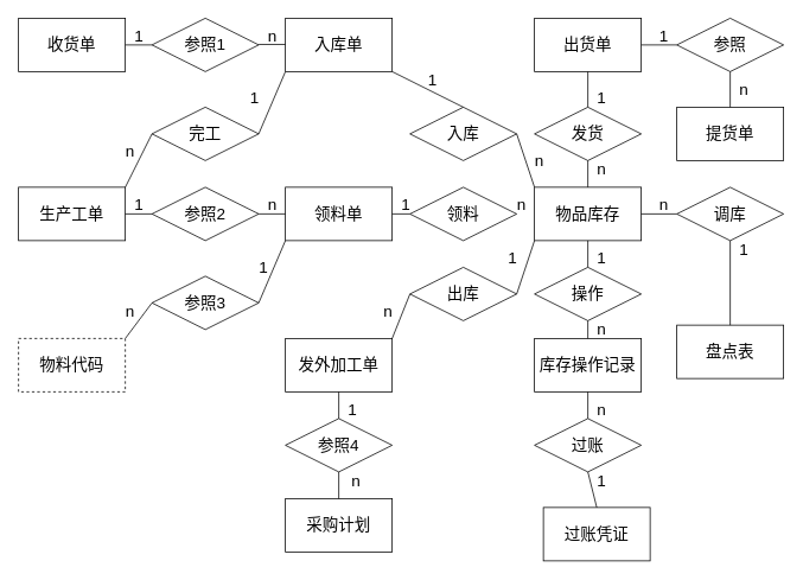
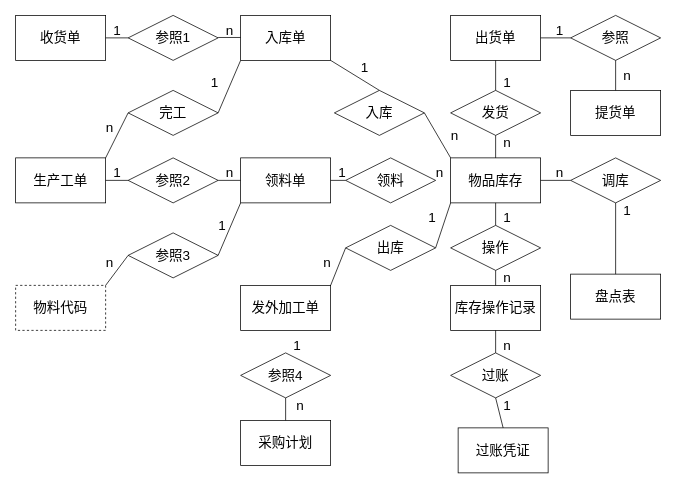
  <mxCell id="0" />
  <mxCell id="1" parent="0" />
  <mxCell id="2" value="&lt;font style=&quot;font-size: 18px;&quot;&gt;入库单&lt;/font&gt;" style="rounded=0;whiteSpace=wrap;html=1;" parent="1" vertex="1"><mxGeometry x="320" y="20" width="120" height="60" as="geometry" /></mxCell>
- <mxCell id="3" value="入库" style="shape=rhombus;perimeter=rhombusPerimeter;whiteSpace=wrap;html=1;align=center;fontSize=18;" parent="1" vertex="1"><mxGeometry x="460" y="120" width="120" height="60" as="geometry" /></mxCell>
+ <mxCell id="3" value="入库" style="shape=rhombus;perimeter=rhombusPerimeter;whiteSpace=wrap;html=1;align=center;fontSize=18;" parent="1" vertex="1"><mxGeometry x="445" y="120" width="120" height="60" as="geometry" /></mxCell>
  <mxCell id="4" value="" style="endArrow=none;html=1;rounded=0;fontSize=18;entryX=0.5;entryY=0;entryDx=0;entryDy=0;exitX=1;exitY=1;exitDx=0;exitDy=0;" parent="1" source="2" target="3" edge="1"><mxGeometry width="50" height="50" relative="1" as="geometry"><mxPoint x="430" y="140" as="sourcePoint" /><mxPoint x="480" y="90" as="targetPoint" /></mxGeometry></mxCell>
  <mxCell id="5" value="&lt;font style=&quot;font-size: 18px;&quot;&gt;领料单&lt;/font&gt;" style="rounded=0;whiteSpace=wrap;html=1;" parent="1" vertex="1"><mxGeometry x="320" y="210" width="120" height="60" as="geometry" /></mxCell>
  <mxCell id="6" value="领料" style="shape=rhombus;perimeter=rhombusPerimeter;whiteSpace=wrap;html=1;align=center;fontSize=18;" parent="1" vertex="1"><mxGeometry x="460" y="210" width="120" height="60" as="geometry" /></mxCell>
  <mxCell id="7" value="&lt;font style=&quot;font-size: 18px;&quot;&gt;物品库存&lt;/font&gt;" style="rounded=0;whiteSpace=wrap;html=1;" parent="1" vertex="1"><mxGeometry x="600" y="210" width="120" height="60" as="geometry" /></mxCell>
  <mxCell id="8" value="发货" style="shape=rhombus;perimeter=rhombusPerimeter;whiteSpace=wrap;html=1;align=center;fontSize=18;" parent="1" vertex="1"><mxGeometry x="600" y="120" width="120" height="60" as="geometry" /></mxCell>
  <mxCell id="9" value="&lt;font style=&quot;font-size: 18px;&quot;&gt;出货单&lt;/font&gt;" style="rounded=0;whiteSpace=wrap;html=1;" parent="1" vertex="1"><mxGeometry x="600" y="20" width="120" height="60" as="geometry" /></mxCell>
  <mxCell id="10" value="&lt;font style=&quot;font-size: 18px;&quot;&gt;盘点表&lt;/font&gt;" style="rounded=0;whiteSpace=wrap;html=1;" parent="1" vertex="1"><mxGeometry x="760" y="365" width="120" height="60" as="geometry" /></mxCell>
  <mxCell id="11" value="调库" style="shape=rhombus;perimeter=rhombusPerimeter;whiteSpace=wrap;html=1;align=center;fontSize=18;" parent="1" vertex="1"><mxGeometry x="760" y="210" width="120" height="60" as="geometry" /></mxCell>
  <mxCell id="12" value="&lt;font style=&quot;font-size: 18px;&quot;&gt;提货单&lt;/font&gt;" style="rounded=0;whiteSpace=wrap;html=1;" parent="1" vertex="1"><mxGeometry x="760" y="120" width="120" height="60" as="geometry" /></mxCell>
  <mxCell id="13" value="参照" style="shape=rhombus;perimeter=rhombusPerimeter;whiteSpace=wrap;html=1;align=center;fontSize=18;" parent="1" vertex="1"><mxGeometry x="760" y="20" width="120" height="60" as="geometry" /></mxCell>
  <mxCell id="14" value="" style="endArrow=none;html=1;rounded=0;fontSize=18;entryX=0;entryY=0.5;entryDx=0;entryDy=0;exitX=1;exitY=0.5;exitDx=0;exitDy=0;" parent="1" source="5" target="6" edge="1"><mxGeometry width="50" height="50" relative="1" as="geometry"><mxPoint x="450" y="250" as="sourcePoint" /><mxPoint x="530" y="290" as="targetPoint" /></mxGeometry></mxCell>
  <mxCell id="15" value="" style="endArrow=none;html=1;rounded=0;fontSize=18;entryX=0;entryY=0;entryDx=0;entryDy=0;exitX=1;exitY=0.5;exitDx=0;exitDy=0;" parent="1" source="3" target="7" edge="1"><mxGeometry width="50" height="50" relative="1" as="geometry"><mxPoint x="470" y="110" as="sourcePoint" /><mxPoint x="550" y="150" as="targetPoint" /></mxGeometry></mxCell>
  <mxCell id="16" value="" style="endArrow=none;html=1;rounded=0;fontSize=18;entryX=0.5;entryY=0;entryDx=0;entryDy=0;exitX=0.5;exitY=1;exitDx=0;exitDy=0;" parent="1" source="8" target="7" edge="1"><mxGeometry width="50" height="50" relative="1" as="geometry"><mxPoint x="480" y="120" as="sourcePoint" /><mxPoint x="560" y="160" as="targetPoint" /></mxGeometry></mxCell>
  <mxCell id="17" value="" style="endArrow=none;html=1;rounded=0;fontSize=18;entryX=0.5;entryY=0;entryDx=0;entryDy=0;exitX=0.5;exitY=1;exitDx=0;exitDy=0;" parent="1" source="9" target="8" edge="1"><mxGeometry width="50" height="50" relative="1" as="geometry"><mxPoint x="490" y="130" as="sourcePoint" /><mxPoint x="570" y="170" as="targetPoint" /></mxGeometry></mxCell>
  <mxCell id="18" value="" style="endArrow=none;html=1;rounded=0;fontSize=18;entryX=0;entryY=0.5;entryDx=0;entryDy=0;exitX=1;exitY=0.5;exitDx=0;exitDy=0;" parent="1" source="7" target="11" edge="1"><mxGeometry width="50" height="50" relative="1" as="geometry"><mxPoint x="500" y="140" as="sourcePoint" /><mxPoint x="580" y="180" as="targetPoint" /></mxGeometry></mxCell>
  <mxCell id="19" value="" style="endArrow=none;html=1;rounded=0;fontSize=18;entryX=0;entryY=0.5;entryDx=0;entryDy=0;exitX=1;exitY=0.5;exitDx=0;exitDy=0;" parent="1" source="9" target="13" edge="1"><mxGeometry width="50" height="50" relative="1" as="geometry"><mxPoint x="510" y="150" as="sourcePoint" /><mxPoint x="590" y="190" as="targetPoint" /></mxGeometry></mxCell>
  <mxCell id="20" value="" style="endArrow=none;html=1;rounded=0;fontSize=18;entryX=0.5;entryY=0;entryDx=0;entryDy=0;exitX=0.5;exitY=1;exitDx=0;exitDy=0;" parent="1" source="13" target="12" edge="1"><mxGeometry width="50" height="50" relative="1" as="geometry"><mxPoint x="520" y="160" as="sourcePoint" /><mxPoint x="600" y="200" as="targetPoint" /></mxGeometry></mxCell>
  <mxCell id="21" value="" style="endArrow=none;html=1;rounded=0;fontSize=18;entryX=0.5;entryY=0;entryDx=0;entryDy=0;exitX=0.5;exitY=1;exitDx=0;exitDy=0;" parent="1" source="11" target="10" edge="1"><mxGeometry width="50" height="50" relative="1" as="geometry"><mxPoint x="530" y="170" as="sourcePoint" /><mxPoint x="610" y="210" as="targetPoint" /></mxGeometry></mxCell>
  <mxCell id="22" value="1" style="text;html=1;resizable=0;autosize=1;align=center;verticalAlign=middle;points=[];fillColor=none;strokeColor=none;rounded=0;fontSize=18;" parent="1" vertex="1"><mxGeometry x="470" y="70" width="30" height="40" as="geometry" /></mxCell>
  <mxCell id="23" value="1" style="text;html=1;resizable=0;autosize=1;align=center;verticalAlign=middle;points=[];fillColor=none;strokeColor=none;rounded=0;fontSize=18;" parent="1" vertex="1"><mxGeometry x="440" y="210" width="30" height="40" as="geometry" /></mxCell>
  <mxCell id="24" value="1" style="text;html=1;resizable=0;autosize=1;align=center;verticalAlign=middle;points=[];fillColor=none;strokeColor=none;rounded=0;fontSize=18;" parent="1" vertex="1"><mxGeometry x="660" y="90" width="30" height="40" as="geometry" /></mxCell>
  <mxCell id="25" value="1" style="text;html=1;resizable=0;autosize=1;align=center;verticalAlign=middle;points=[];fillColor=none;strokeColor=none;rounded=0;fontSize=18;" parent="1" vertex="1"><mxGeometry x="820" y="260" width="30" height="40" as="geometry" /></mxCell>
  <mxCell id="26" value="1" style="text;html=1;resizable=0;autosize=1;align=center;verticalAlign=middle;points=[];fillColor=none;strokeColor=none;rounded=0;fontSize=18;" parent="1" vertex="1"><mxGeometry x="730" y="20" width="30" height="40" as="geometry" /></mxCell>
  <mxCell id="27" value="n" style="text;html=1;resizable=0;autosize=1;align=center;verticalAlign=middle;points=[];fillColor=none;strokeColor=none;rounded=0;fontSize=18;" parent="1" vertex="1"><mxGeometry x="590" y="160" width="30" height="40" as="geometry" /></mxCell>
  <mxCell id="28" value="n" style="text;html=1;resizable=0;autosize=1;align=center;verticalAlign=middle;points=[];fillColor=none;strokeColor=none;rounded=0;fontSize=18;" parent="1" vertex="1"><mxGeometry x="570" y="210" width="30" height="40" as="geometry" /></mxCell>
  <mxCell id="29" value="n" style="text;html=1;resizable=0;autosize=1;align=center;verticalAlign=middle;points=[];fillColor=none;strokeColor=none;rounded=0;fontSize=18;" parent="1" vertex="1"><mxGeometry x="660" y="170" width="30" height="40" as="geometry" /></mxCell>
  <mxCell id="30" value="n" style="text;html=1;resizable=0;autosize=1;align=center;verticalAlign=middle;points=[];fillColor=none;strokeColor=none;rounded=0;fontSize=18;" parent="1" vertex="1"><mxGeometry x="730" y="210" width="30" height="40" as="geometry" /></mxCell>
  <mxCell id="31" value="n" style="text;html=1;resizable=0;autosize=1;align=center;verticalAlign=middle;points=[];fillColor=none;strokeColor=none;rounded=0;fontSize=18;" parent="1" vertex="1"><mxGeometry x="820" y="80" width="30" height="40" as="geometry" /></mxCell>
  <mxCell id="32" value="参照1" style="shape=rhombus;perimeter=rhombusPerimeter;whiteSpace=wrap;html=1;align=center;fontSize=18;" vertex="1" parent="1"><mxGeometry x="170" y="20" width="120" height="60" as="geometry" /></mxCell>
  <mxCell id="33" value="&lt;font style=&quot;font-size: 18px;&quot;&gt;收货单&lt;/font&gt;" style="rounded=0;whiteSpace=wrap;html=1;" vertex="1" parent="1"><mxGeometry x="20" y="20" width="120" height="60" as="geometry" /></mxCell>
  <mxCell id="34" value="完工" style="shape=rhombus;perimeter=rhombusPerimeter;whiteSpace=wrap;html=1;align=center;fontSize=18;" vertex="1" parent="1"><mxGeometry x="170" y="120" width="120" height="60" as="geometry" /></mxCell>
  <mxCell id="35" value="参照2" style="shape=rhombus;perimeter=rhombusPerimeter;whiteSpace=wrap;html=1;align=center;fontSize=18;" vertex="1" parent="1"><mxGeometry x="170" y="210" width="120" height="60" as="geometry" /></mxCell>
  <mxCell id="36" value="&lt;font style=&quot;font-size: 18px;&quot;&gt;生产工单&lt;/font&gt;" style="rounded=0;whiteSpace=wrap;html=1;" vertex="1" parent="1"><mxGeometry x="20" y="210" width="120" height="60" as="geometry" /></mxCell>
  <mxCell id="37" value="参照3" style="shape=rhombus;perimeter=rhombusPerimeter;whiteSpace=wrap;html=1;align=center;fontSize=18;" vertex="1" parent="1"><mxGeometry x="170" y="310" width="120" height="60" as="geometry" /></mxCell>
  <mxCell id="38" value="&lt;font style=&quot;font-size: 18px;&quot;&gt;物料代码&lt;/font&gt;" style="rounded=0;whiteSpace=wrap;html=1;dashed=1;" vertex="1" parent="1"><mxGeometry x="20" y="380" width="120" height="60" as="geometry" /></mxCell>
  <mxCell id="39" value="" style="endArrow=none;html=1;rounded=0;exitX=1;exitY=0.5;exitDx=0;exitDy=0;" edge="1" parent="1" source="33"><mxGeometry width="50" height="50" relative="1" as="geometry"><mxPoint x="170" y="90" as="sourcePoint" /><mxPoint x="170" y="50" as="targetPoint" /></mxGeometry></mxCell>
  <mxCell id="40" value="" style="endArrow=none;html=1;rounded=0;exitX=1;exitY=0.5;exitDx=0;exitDy=0;" edge="1" parent="1"><mxGeometry width="50" height="50" relative="1" as="geometry"><mxPoint x="290" y="49.47" as="sourcePoint" /><mxPoint x="320" y="49.47" as="targetPoint" /></mxGeometry></mxCell>
  <mxCell id="41" value="" style="endArrow=none;html=1;rounded=0;exitX=1;exitY=0;exitDx=0;exitDy=0;entryX=0;entryY=0.5;entryDx=0;entryDy=0;" edge="1" parent="1" source="36" target="34"><mxGeometry width="50" height="50" relative="1" as="geometry"><mxPoint x="160" y="70" as="sourcePoint" /><mxPoint x="190" y="70" as="targetPoint" /></mxGeometry></mxCell>
  <mxCell id="42" value="" style="endArrow=none;html=1;rounded=0;exitX=1;exitY=0.5;exitDx=0;exitDy=0;entryX=0;entryY=1;entryDx=0;entryDy=0;" edge="1" parent="1" source="34" target="2"><mxGeometry width="50" height="50" relative="1" as="geometry"><mxPoint x="170" y="80" as="sourcePoint" /><mxPoint x="200" y="80" as="targetPoint" /></mxGeometry></mxCell>
  <mxCell id="43" value="" style="endArrow=none;html=1;rounded=0;exitX=1;exitY=0.5;exitDx=0;exitDy=0;entryX=0;entryY=0.5;entryDx=0;entryDy=0;" edge="1" parent="1" source="36" target="35"><mxGeometry width="50" height="50" relative="1" as="geometry"><mxPoint x="180" y="90" as="sourcePoint" /><mxPoint x="210" y="90" as="targetPoint" /></mxGeometry></mxCell>
  <mxCell id="44" value="" style="endArrow=none;html=1;rounded=0;exitX=1;exitY=0.5;exitDx=0;exitDy=0;entryX=0;entryY=0.5;entryDx=0;entryDy=0;" edge="1" parent="1" source="35" target="5"><mxGeometry width="50" height="50" relative="1" as="geometry"><mxPoint x="190" y="100" as="sourcePoint" /><mxPoint x="220" y="100" as="targetPoint" /></mxGeometry></mxCell>
  <mxCell id="45" value="" style="endArrow=none;html=1;rounded=0;exitX=1;exitY=0;exitDx=0;exitDy=0;entryX=0;entryY=0.5;entryDx=0;entryDy=0;" edge="1" parent="1" source="38" target="37"><mxGeometry width="50" height="50" relative="1" as="geometry"><mxPoint x="200" y="110" as="sourcePoint" /><mxPoint x="230" y="110" as="targetPoint" /></mxGeometry></mxCell>
  <mxCell id="46" value="" style="endArrow=none;html=1;rounded=0;exitX=1;exitY=0.5;exitDx=0;exitDy=0;entryX=0;entryY=1;entryDx=0;entryDy=0;" edge="1" parent="1" source="37" target="5"><mxGeometry width="50" height="50" relative="1" as="geometry"><mxPoint x="210" y="120" as="sourcePoint" /><mxPoint x="240" y="120" as="targetPoint" /></mxGeometry></mxCell>
  <mxCell id="47" value="1" style="text;html=1;resizable=0;autosize=1;align=center;verticalAlign=middle;points=[];fillColor=none;strokeColor=none;rounded=0;fontSize=18;" vertex="1" parent="1"><mxGeometry x="140" y="20" width="30" height="40" as="geometry" /></mxCell>
  <mxCell id="48" value="1" style="text;html=1;resizable=0;autosize=1;align=center;verticalAlign=middle;points=[];fillColor=none;strokeColor=none;rounded=0;fontSize=18;" vertex="1" parent="1"><mxGeometry x="140" y="210" width="30" height="40" as="geometry" /></mxCell>
  <mxCell id="49" value="1" style="text;html=1;resizable=0;autosize=1;align=center;verticalAlign=middle;points=[];fillColor=none;strokeColor=none;rounded=0;fontSize=18;" vertex="1" parent="1"><mxGeometry x="280" y="280" width="30" height="40" as="geometry" /></mxCell>
  <mxCell id="50" value="1" style="text;html=1;resizable=0;autosize=1;align=center;verticalAlign=middle;points=[];fillColor=none;strokeColor=none;rounded=0;fontSize=18;" vertex="1" parent="1"><mxGeometry x="270" y="90" width="30" height="40" as="geometry" /></mxCell>
  <mxCell id="51" value="n" style="text;html=1;resizable=0;autosize=1;align=center;verticalAlign=middle;points=[];fillColor=none;strokeColor=none;rounded=0;fontSize=18;" vertex="1" parent="1"><mxGeometry x="130" y="330" width="30" height="40" as="geometry" /></mxCell>
  <mxCell id="52" value="n" style="text;html=1;resizable=0;autosize=1;align=center;verticalAlign=middle;points=[];fillColor=none;strokeColor=none;rounded=0;fontSize=18;" vertex="1" parent="1"><mxGeometry x="130" y="150" width="30" height="40" as="geometry" /></mxCell>
  <mxCell id="53" value="n" style="text;html=1;resizable=0;autosize=1;align=center;verticalAlign=middle;points=[];fillColor=none;strokeColor=none;rounded=0;fontSize=18;" vertex="1" parent="1"><mxGeometry x="290" y="20" width="30" height="40" as="geometry" /></mxCell>
  <mxCell id="54" value="n" style="text;html=1;resizable=0;autosize=1;align=center;verticalAlign=middle;points=[];fillColor=none;strokeColor=none;rounded=0;fontSize=18;" vertex="1" parent="1"><mxGeometry x="290" y="210" width="30" height="40" as="geometry" /></mxCell>
  <mxCell id="55" value="出库" style="shape=rhombus;perimeter=rhombusPerimeter;whiteSpace=wrap;html=1;align=center;fontSize=18;" vertex="1" parent="1"><mxGeometry x="460" y="300" width="120" height="60" as="geometry" /></mxCell>
  <mxCell id="56" value="&lt;font style=&quot;font-size: 18px;&quot;&gt;发外加工单&lt;/font&gt;" style="rounded=0;whiteSpace=wrap;html=1;" vertex="1" parent="1"><mxGeometry x="320" y="380" width="120" height="60" as="geometry" /></mxCell>
  <mxCell id="57" value="参照4" style="shape=rhombus;perimeter=rhombusPerimeter;whiteSpace=wrap;html=1;align=center;fontSize=18;" vertex="1" parent="1"><mxGeometry x="320" y="470" width="120" height="60" as="geometry" /></mxCell>
  <mxCell id="58" value="&lt;font style=&quot;font-size: 18px;&quot;&gt;采购计划&lt;/font&gt;" style="rounded=0;whiteSpace=wrap;html=1;" vertex="1" parent="1"><mxGeometry x="320" y="560" width="120" height="60" as="geometry" /></mxCell>
  <mxCell id="59" value="操作" style="shape=rhombus;perimeter=rhombusPerimeter;whiteSpace=wrap;html=1;align=center;fontSize=18;" vertex="1" parent="1"><mxGeometry x="600" y="300" width="120" height="60" as="geometry" /></mxCell>
  <mxCell id="60" value="&lt;font style=&quot;font-size: 18px;&quot;&gt;库存操作记录&lt;/font&gt;" style="rounded=0;whiteSpace=wrap;html=1;" vertex="1" parent="1"><mxGeometry x="600" y="380" width="120" height="60" as="geometry" /></mxCell>
  <mxCell id="61" value="过账" style="shape=rhombus;perimeter=rhombusPerimeter;whiteSpace=wrap;html=1;align=center;fontSize=18;" vertex="1" parent="1"><mxGeometry x="600" y="470" width="120" height="60" as="geometry" /></mxCell>
  <mxCell id="62" value="&lt;font style=&quot;font-size: 18px;&quot;&gt;过账凭证&lt;/font&gt;" style="rounded=0;whiteSpace=wrap;html=1;" vertex="1" parent="1"><mxGeometry x="610" y="570" width="120" height="60" as="geometry" /></mxCell>
- <mxCell id="63" value="" style="endArrow=none;html=1;rounded=0;entryX=0.5;entryY=1;entryDx=0;entryDy=0;exitX=0.5;exitY=0;exitDx=0;exitDy=0;" edge="1" parent="1" source="57" target="56"><mxGeometry width="50" height="50" relative="1" as="geometry"><mxPoint x="300" y="780" as="sourcePoint" /><mxPoint x="350" y="730" as="targetPoint" /></mxGeometry></mxCell>
  <mxCell id="64" value="" style="endArrow=none;html=1;rounded=0;entryX=0.5;entryY=1;entryDx=0;entryDy=0;exitX=0.5;exitY=0;exitDx=0;exitDy=0;" edge="1" parent="1" source="58" target="57"><mxGeometry width="50" height="50" relative="1" as="geometry"><mxPoint x="390" y="480" as="sourcePoint" /><mxPoint x="390" y="450" as="targetPoint" /></mxGeometry></mxCell>
  <mxCell id="65" value="" style="endArrow=none;html=1;rounded=0;entryX=0;entryY=0.5;entryDx=0;entryDy=0;exitX=1;exitY=0;exitDx=0;exitDy=0;" edge="1" parent="1" source="56" target="55"><mxGeometry width="50" height="50" relative="1" as="geometry"><mxPoint x="400" y="490" as="sourcePoint" /><mxPoint x="400" y="460" as="targetPoint" /></mxGeometry></mxCell>
  <mxCell id="66" value="" style="endArrow=none;html=1;rounded=0;entryX=0;entryY=1;entryDx=0;entryDy=0;exitX=1;exitY=0.5;exitDx=0;exitDy=0;" edge="1" parent="1" source="55" target="7"><mxGeometry width="50" height="50" relative="1" as="geometry"><mxPoint x="410" y="500" as="sourcePoint" /><mxPoint x="410" y="470" as="targetPoint" /></mxGeometry></mxCell>
  <mxCell id="67" value="" style="endArrow=none;html=1;rounded=0;entryX=0.5;entryY=1;entryDx=0;entryDy=0;exitX=0.5;exitY=0;exitDx=0;exitDy=0;" edge="1" parent="1" source="59" target="7"><mxGeometry width="50" height="50" relative="1" as="geometry"><mxPoint x="420" y="510" as="sourcePoint" /><mxPoint x="420" y="480" as="targetPoint" /></mxGeometry></mxCell>
  <mxCell id="68" value="" style="endArrow=none;html=1;rounded=0;entryX=0.5;entryY=1;entryDx=0;entryDy=0;exitX=0.5;exitY=0;exitDx=0;exitDy=0;" edge="1" parent="1" source="60" target="59"><mxGeometry width="50" height="50" relative="1" as="geometry"><mxPoint x="670" y="310" as="sourcePoint" /><mxPoint x="670" y="280" as="targetPoint" /></mxGeometry></mxCell>
  <mxCell id="69" value="" style="endArrow=none;html=1;rounded=0;exitX=0.5;exitY=0;exitDx=0;exitDy=0;" edge="1" parent="1" source="61"><mxGeometry width="50" height="50" relative="1" as="geometry"><mxPoint x="680" y="320" as="sourcePoint" /><mxPoint x="660" y="440" as="targetPoint" /></mxGeometry></mxCell>
  <mxCell id="70" value="" style="endArrow=none;html=1;rounded=0;entryX=0.5;entryY=1;entryDx=0;entryDy=0;exitX=0.5;exitY=0;exitDx=0;exitDy=0;" edge="1" parent="1" source="62" target="61"><mxGeometry width="50" height="50" relative="1" as="geometry"><mxPoint x="690" y="330" as="sourcePoint" /><mxPoint x="690" y="300" as="targetPoint" /></mxGeometry></mxCell>
  <mxCell id="71" value="1" style="text;html=1;resizable=0;autosize=1;align=center;verticalAlign=middle;points=[];fillColor=none;strokeColor=none;rounded=0;fontSize=18;" vertex="1" parent="1"><mxGeometry x="380" y="440" width="30" height="40" as="geometry" /></mxCell>
  <mxCell id="72" value="1" style="text;html=1;resizable=0;autosize=1;align=center;verticalAlign=middle;points=[];fillColor=none;strokeColor=none;rounded=0;fontSize=18;" vertex="1" parent="1"><mxGeometry x="660" y="520" width="30" height="40" as="geometry" /></mxCell>
  <mxCell id="73" value="1" style="text;html=1;resizable=0;autosize=1;align=center;verticalAlign=middle;points=[];fillColor=none;strokeColor=none;rounded=0;fontSize=18;" vertex="1" parent="1"><mxGeometry x="660" y="270" width="30" height="40" as="geometry" /></mxCell>
  <mxCell id="74" value="1" style="text;html=1;resizable=0;autosize=1;align=center;verticalAlign=middle;points=[];fillColor=none;strokeColor=none;rounded=0;fontSize=18;" vertex="1" parent="1"><mxGeometry x="560" y="270" width="30" height="40" as="geometry" /></mxCell>
  <mxCell id="75" value="n" style="text;html=1;resizable=0;autosize=1;align=center;verticalAlign=middle;points=[];fillColor=none;strokeColor=none;rounded=0;fontSize=18;" vertex="1" parent="1"><mxGeometry x="384" y="520" width="30" height="40" as="geometry" /></mxCell>
  <mxCell id="76" value="n" style="text;html=1;resizable=0;autosize=1;align=center;verticalAlign=middle;points=[];fillColor=none;strokeColor=none;rounded=0;fontSize=18;" vertex="1" parent="1"><mxGeometry x="420" y="330" width="30" height="40" as="geometry" /></mxCell>
  <mxCell id="77" value="n" style="text;html=1;resizable=0;autosize=1;align=center;verticalAlign=middle;points=[];fillColor=none;strokeColor=none;rounded=0;fontSize=18;" vertex="1" parent="1"><mxGeometry x="660" y="350" width="30" height="40" as="geometry" /></mxCell>
  <mxCell id="78" value="n" style="text;html=1;resizable=0;autosize=1;align=center;verticalAlign=middle;points=[];fillColor=none;strokeColor=none;rounded=0;fontSize=18;" vertex="1" parent="1"><mxGeometry x="660" y="440" width="30" height="40" as="geometry" /></mxCell>
